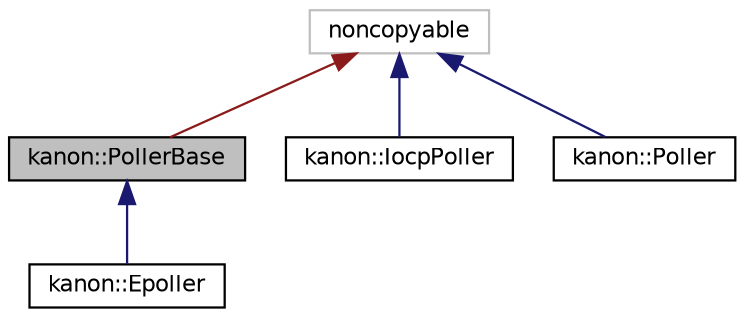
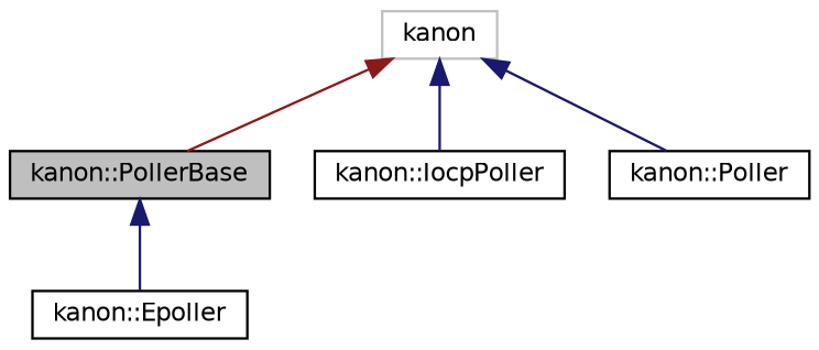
  digraph {
    node [color=black fontname=Helvetica fontsize=10 shape=record]
    edge [color=midnightblue dir=back fontname=Helvetica fontsize=10 labelfontname=Helvetica labelfontsize=10 style=solid]
    n1 [fillcolor=grey75 fontcolor=black height=0.2 label="kanon::PollerBase" style=filled width=0.4]
    n2 [height=0.2 label="kanon::Epoller" width=0.4]
    n3 [height=0.2 label="kanon::IocpPoller" width=0.4]
    n4 [height=0.2 label="kanon::Poller" width=0.4]
-   n5 [color=grey75 height=0.2 label=noncopyable width=0.4]
+   n5 [color=grey75 height=0.2 label=kanon width=0.4]
    n1 -> n2
    n5 -> n1 [color=firebrick4]
    n5 -> n3
    n5 -> n4
  }
